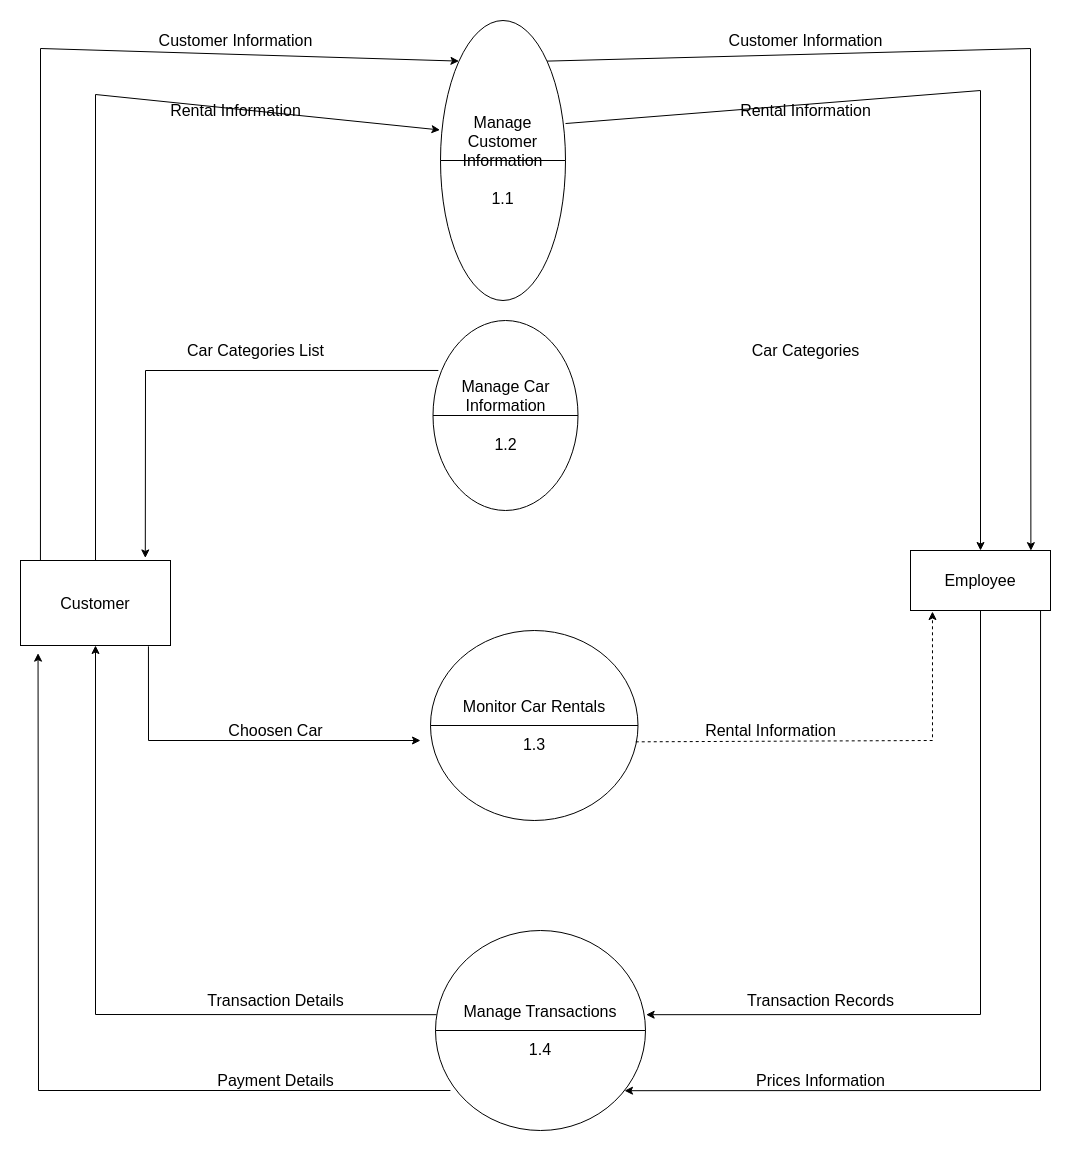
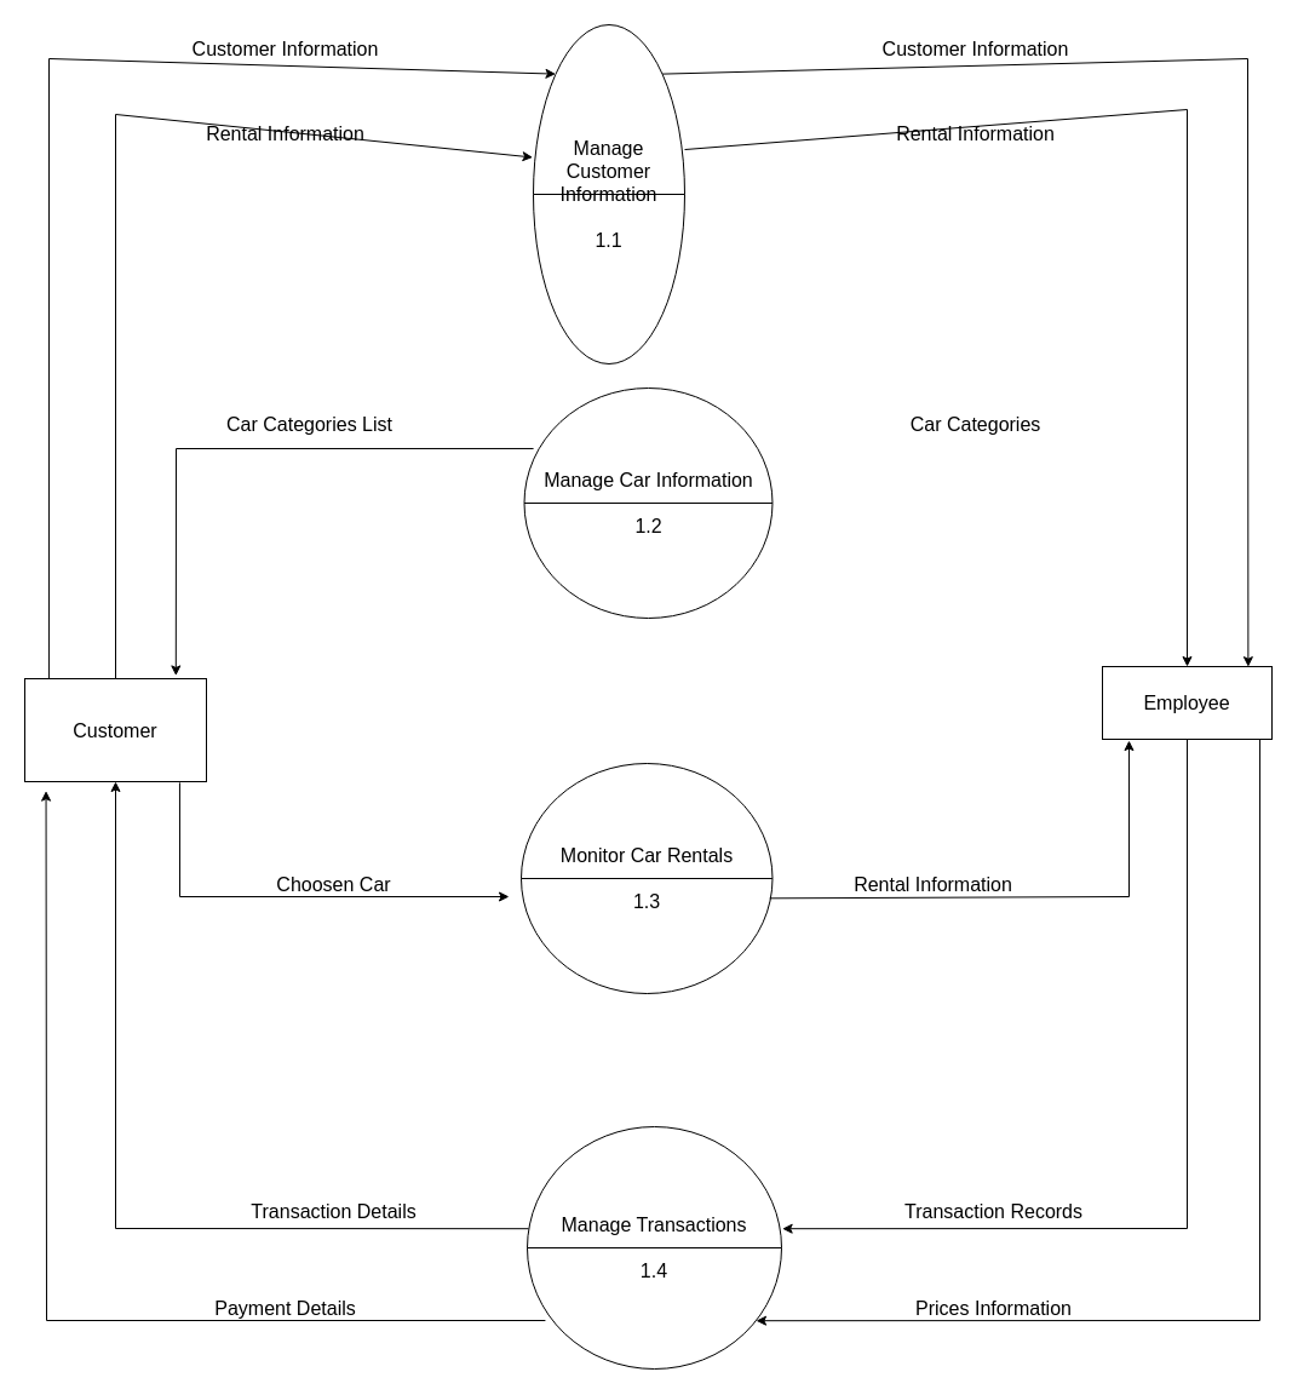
  <mxCell id="0" />
  <mxCell id="1" parent="0" />
  <mxCell id="2" value="&lt;span style=&quot;font-size: 16px;&quot;&gt;Manage Customer Information&lt;br&gt;&lt;br&gt;1.1&lt;br&gt;&lt;/span&gt;" style="shape=lineEllipse;perimeter=ellipsePerimeter;whiteSpace=wrap;html=1;backgroundOutline=1;" parent="1" vertex="1"><mxGeometry x="440" y="20" width="125" height="280" as="geometry" /></mxCell>
- <mxCell id="3" value="Manage Car Information&lt;br&gt;&lt;br&gt;1.2" style="shape=lineEllipse;perimeter=ellipsePerimeter;whiteSpace=wrap;html=1;backgroundOutline=1;fontSize=16;" parent="1" vertex="1"><mxGeometry x="432.5" y="320" width="145" height="190" as="geometry" /></mxCell>
+ <mxCell id="3" value="Manage Car Information&lt;br&gt;&lt;br&gt;1.2" style="shape=lineEllipse;perimeter=ellipsePerimeter;whiteSpace=wrap;html=1;backgroundOutline=1;fontSize=16;" parent="1" vertex="1"><mxGeometry x="432.5" y="320" width="205" height="190" as="geometry" /></mxCell>
  <mxCell id="4" value="Monitor Car Rentals&lt;br&gt;&lt;br&gt;1.3" style="shape=lineEllipse;perimeter=ellipsePerimeter;whiteSpace=wrap;html=1;backgroundOutline=1;fontSize=16;" parent="1" vertex="1"><mxGeometry x="430" y="630" width="207.5" height="190" as="geometry" /></mxCell>
  <mxCell id="5" value="Manage Transactions&lt;br&gt;&lt;br&gt;1.4" style="shape=lineEllipse;perimeter=ellipsePerimeter;whiteSpace=wrap;html=1;backgroundOutline=1;fontSize=16;" parent="1" vertex="1"><mxGeometry x="435" y="930" width="210" height="200" as="geometry" /></mxCell>
  <mxCell id="6" value="Customer" style="rounded=0;whiteSpace=wrap;html=1;fontSize=16;" parent="1" vertex="1"><mxGeometry x="20" y="560" width="150" height="85" as="geometry" /></mxCell>
  <mxCell id="7" value="Employee" style="rounded=0;whiteSpace=wrap;html=1;fontSize=16;" parent="1" vertex="1"><mxGeometry x="910" y="550" width="140" height="60" as="geometry" /></mxCell>
  <mxCell id="8" value="" style="endArrow=classic;html=1;rounded=0;fontSize=16;exitX=0.133;exitY=0;exitDx=0;exitDy=0;exitPerimeter=0;entryX=0;entryY=0;entryDx=0;entryDy=0;" parent="1" source="6" target="2" edge="1"><mxGeometry width="50" height="50" relative="1" as="geometry"><mxPoint x="60" y="410" as="sourcePoint" /><mxPoint x="110" y="360" as="targetPoint" /><Array as="points"><mxPoint x="40" y="48" /></Array></mxGeometry></mxCell>
  <mxCell id="9" value="Customer Information" style="text;html=1;align=center;verticalAlign=middle;resizable=0;points=[];autosize=1;strokeColor=none;fillColor=none;fontSize=16;" parent="1" vertex="1"><mxGeometry x="150" y="30" width="170" height="20" as="geometry" /></mxCell>
  <mxCell id="10" value="" style="endArrow=classic;html=1;rounded=0;fontSize=16;exitX=0.5;exitY=0;exitDx=0;exitDy=0;entryX=-0.004;entryY=0.391;entryDx=0;entryDy=0;entryPerimeter=0;" parent="1" source="6" target="2" edge="1"><mxGeometry width="50" height="50" relative="1" as="geometry"><mxPoint x="110" y="500" as="sourcePoint" /><mxPoint x="160" y="450" as="targetPoint" /><Array as="points"><mxPoint x="95" y="94" /></Array></mxGeometry></mxCell>
  <mxCell id="11" value="Rental Information" style="text;html=1;align=center;verticalAlign=middle;resizable=0;points=[];autosize=1;strokeColor=none;fillColor=none;fontSize=16;" parent="1" vertex="1"><mxGeometry x="160" y="100" width="150" height="20" as="geometry" /></mxCell>
  <mxCell id="12" value="" style="endArrow=classic;html=1;rounded=0;fontSize=16;exitX=1;exitY=0;exitDx=0;exitDy=0;entryX=0.86;entryY=0.003;entryDx=0;entryDy=0;entryPerimeter=0;" parent="1" source="2" target="7" edge="1"><mxGeometry width="50" height="50" relative="1" as="geometry"><mxPoint x="870" y="280" as="sourcePoint" /><mxPoint x="920" y="230" as="targetPoint" /><Array as="points"><mxPoint x="1030" y="48" /></Array></mxGeometry></mxCell>
  <mxCell id="13" value="Customer Information" style="text;html=1;align=center;verticalAlign=middle;resizable=0;points=[];autosize=1;strokeColor=none;fillColor=none;fontSize=16;" parent="1" vertex="1"><mxGeometry x="720" y="30" width="170" height="20" as="geometry" /></mxCell>
  <mxCell id="14" value="" style="endArrow=classic;html=1;rounded=0;fontSize=16;exitX=1;exitY=0.368;exitDx=0;exitDy=0;exitPerimeter=0;entryX=0.5;entryY=0;entryDx=0;entryDy=0;" parent="1" source="2" target="7" edge="1"><mxGeometry width="50" height="50" relative="1" as="geometry"><mxPoint x="840" y="300" as="sourcePoint" /><mxPoint x="890" y="250" as="targetPoint" /><Array as="points"><mxPoint x="980" y="90" /></Array></mxGeometry></mxCell>
  <mxCell id="15" value="Rental Information" style="text;html=1;align=center;verticalAlign=middle;resizable=0;points=[];autosize=1;strokeColor=none;fillColor=none;fontSize=16;" parent="1" vertex="1"><mxGeometry x="730" y="100" width="150" height="20" as="geometry" /></mxCell>
  <mxCell id="16" value="" style="endArrow=classic;html=1;rounded=0;fontSize=16;exitX=0.037;exitY=0.263;exitDx=0;exitDy=0;exitPerimeter=0;entryX=0.832;entryY=-0.03;entryDx=0;entryDy=0;entryPerimeter=0;" parent="1" source="3" target="6" edge="1"><mxGeometry width="50" height="50" relative="1" as="geometry"><mxPoint x="250" y="390" as="sourcePoint" /><mxPoint x="300" y="340" as="targetPoint" /><Array as="points"><mxPoint x="145" y="370" /></Array></mxGeometry></mxCell>
  <mxCell id="17" value="Car Categories List" style="text;html=1;align=center;verticalAlign=middle;resizable=0;points=[];autosize=1;strokeColor=none;fillColor=none;fontSize=16;" parent="1" vertex="1"><mxGeometry x="180" y="340" width="150" height="20" as="geometry" /></mxCell>
  <mxCell id="18" value="Car Categories" style="text;html=1;align=center;verticalAlign=middle;resizable=0;points=[];autosize=1;strokeColor=none;fillColor=none;fontSize=16;" parent="1" vertex="1"><mxGeometry x="745" y="340" width="120" height="20" as="geometry" /></mxCell>
  <mxCell id="19" value="" style="endArrow=classic;html=1;rounded=0;fontSize=16;exitX=0.853;exitY=1.01;exitDx=0;exitDy=0;exitPerimeter=0;" parent="1" source="6" edge="1"><mxGeometry width="50" height="50" relative="1" as="geometry"><mxPoint x="220" y="700" as="sourcePoint" /><mxPoint x="420" y="740" as="targetPoint" /><Array as="points"><mxPoint x="148" y="740" /></Array></mxGeometry></mxCell>
  <mxCell id="20" value="Choosen Car" style="text;html=1;align=center;verticalAlign=middle;resizable=0;points=[];autosize=1;strokeColor=none;fillColor=none;fontSize=16;" parent="1" vertex="1"><mxGeometry x="220" y="720" width="110" height="20" as="geometry" /></mxCell>
- <mxCell id="21" value="" style="endArrow=classic;html=1;rounded=0;fontSize=16;exitX=0.989;exitY=0.586;exitDx=0;exitDy=0;exitPerimeter=0;entryX=0.157;entryY=1.017;entryDx=0;entryDy=0;entryPerimeter=0;dashed=1;" parent="1" source="4" target="7" edge="1"><mxGeometry width="50" height="50" relative="1" as="geometry"><mxPoint x="800" y="730" as="sourcePoint" /><mxPoint x="850" y="680" as="targetPoint" /><Array as="points"><mxPoint x="932" y="740" /></Array></mxGeometry></mxCell>
+ <mxCell id="21" value="" style="endArrow=classic;html=1;rounded=0;fontSize=16;exitX=0.989;exitY=0.586;exitDx=0;exitDy=0;exitPerimeter=0;entryX=0.157;entryY=1.017;entryDx=0;entryDy=0;entryPerimeter=0;" parent="1" source="4" target="7" edge="1"><mxGeometry width="50" height="50" relative="1" as="geometry"><mxPoint x="800" y="730" as="sourcePoint" /><mxPoint x="850" y="680" as="targetPoint" /><Array as="points"><mxPoint x="932" y="740" /></Array></mxGeometry></mxCell>
  <mxCell id="22" value="Rental Information" style="text;html=1;align=center;verticalAlign=middle;resizable=0;points=[];autosize=1;strokeColor=none;fillColor=none;fontSize=16;" parent="1" vertex="1"><mxGeometry x="695" y="720" width="150" height="20" as="geometry" /></mxCell>
  <mxCell id="23" value="" style="endArrow=classic;html=1;rounded=0;fontSize=16;exitX=0.005;exitY=0.421;exitDx=0;exitDy=0;exitPerimeter=0;entryX=0.5;entryY=1;entryDx=0;entryDy=0;" parent="1" source="5" target="6" edge="1"><mxGeometry width="50" height="50" relative="1" as="geometry"><mxPoint x="260" y="1040" as="sourcePoint" /><mxPoint x="310" y="990" as="targetPoint" /><Array as="points"><mxPoint x="95" y="1014" /></Array></mxGeometry></mxCell>
  <mxCell id="24" value="Transaction Details" style="text;html=1;align=center;verticalAlign=middle;resizable=0;points=[];autosize=1;strokeColor=none;fillColor=none;fontSize=16;" parent="1" vertex="1"><mxGeometry x="200" y="990" width="150" height="20" as="geometry" /></mxCell>
  <mxCell id="25" value="" style="endArrow=classic;html=1;rounded=0;fontSize=16;exitX=0.071;exitY=0.8;exitDx=0;exitDy=0;exitPerimeter=0;entryX=0.117;entryY=1.09;entryDx=0;entryDy=0;entryPerimeter=0;" parent="1" source="5" target="6" edge="1"><mxGeometry width="50" height="50" relative="1" as="geometry"><mxPoint x="60" y="1120" as="sourcePoint" /><mxPoint x="110" y="1070" as="targetPoint" /><Array as="points"><mxPoint x="38" y="1090" /></Array></mxGeometry></mxCell>
- <mxCell id="26" value="Payment Details" style="text;html=1;align=center;verticalAlign=middle;resizable=0;points=[];autosize=1;strokeColor=none;fillColor=none;fontSize=16;" parent="1" vertex="1"><mxGeometry x="210" y="1070" width="130" height="20" as="geometry" /></mxCell>
+ <mxCell id="26" value="Payment Details" style="text;html=1;align=center;verticalAlign=middle;resizable=0;points=[];autosize=1;strokeColor=none;fillColor=none;fontSize=16;" parent="1" vertex="1"><mxGeometry x="170" y="1070" width="130" height="20" as="geometry" /></mxCell>
  <mxCell id="27" value="" style="endArrow=classic;html=1;rounded=0;fontSize=16;entryX=1.003;entryY=0.421;entryDx=0;entryDy=0;entryPerimeter=0;exitX=0.5;exitY=1;exitDx=0;exitDy=0;" parent="1" source="7" target="5" edge="1"><mxGeometry width="50" height="50" relative="1" as="geometry"><mxPoint x="990" y="920" as="sourcePoint" /><mxPoint x="1040" y="870" as="targetPoint" /><Array as="points"><mxPoint x="980" y="1014" /></Array></mxGeometry></mxCell>
  <mxCell id="28" value="Transaction Records" style="text;html=1;align=center;verticalAlign=middle;resizable=0;points=[];autosize=1;strokeColor=none;fillColor=none;fontSize=16;" parent="1" vertex="1"><mxGeometry x="740" y="990" width="160" height="20" as="geometry" /></mxCell>
  <mxCell id="29" value="" style="endArrow=classic;html=1;rounded=0;fontSize=16;entryX=0.9;entryY=0.801;entryDx=0;entryDy=0;entryPerimeter=0;exitX=0.929;exitY=1;exitDx=0;exitDy=0;exitPerimeter=0;" parent="1" source="7" target="5" edge="1"><mxGeometry width="50" height="50" relative="1" as="geometry"><mxPoint x="1050" y="1040" as="sourcePoint" /><mxPoint x="1100" y="990" as="targetPoint" /><Array as="points"><mxPoint x="1040" y="1090" /></Array></mxGeometry></mxCell>
  <mxCell id="30" value="Prices Information" style="text;html=1;align=center;verticalAlign=middle;resizable=0;points=[];autosize=1;strokeColor=none;fillColor=none;fontSize=16;" parent="1" vertex="1"><mxGeometry x="750" y="1070" width="140" height="20" as="geometry" /></mxCell>
